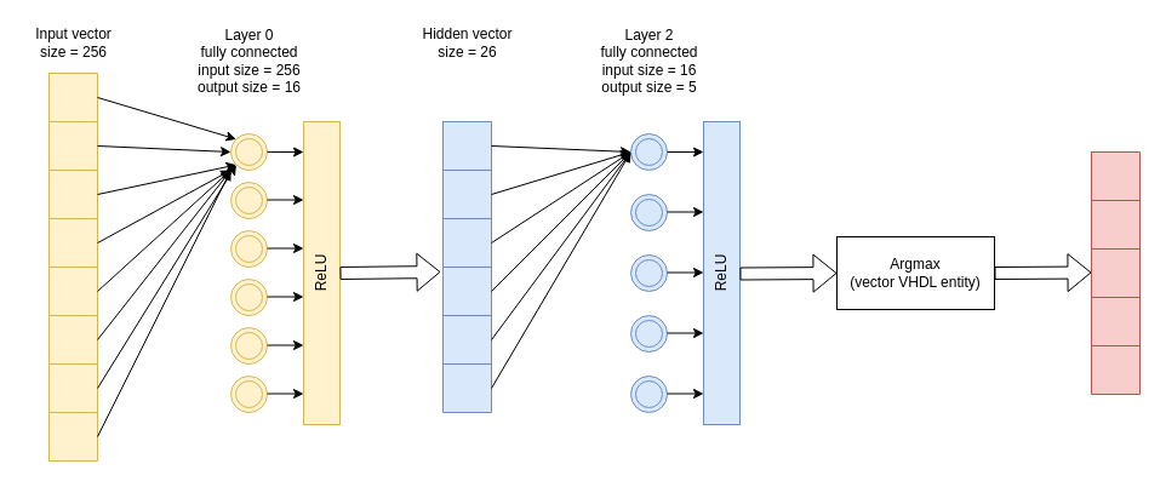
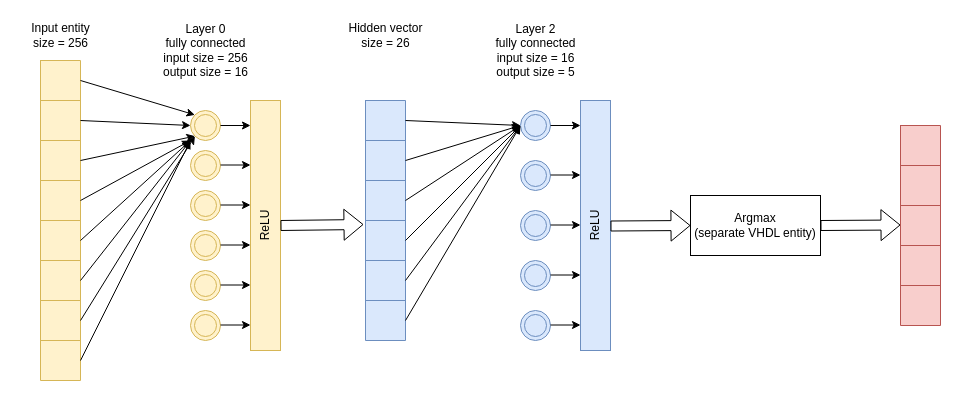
  <mxCell id="0" />
  <mxCell id="1" parent="0" />
  <mxCell id="2" value="" style="shape=table;html=1;whiteSpace=wrap;startSize=0;container=1;collapsible=0;childLayout=tableLayout;rowLines=1;fixedRows=0;fillColor=#fff2cc;strokeColor=#d6b656;" vertex="1" parent="1"><mxGeometry x="40" y="60" width="40" height="320" as="geometry" /></mxCell>
  <mxCell id="3" value="" style="shape=partialRectangle;html=1;whiteSpace=wrap;collapsible=0;dropTarget=0;pointerEvents=0;fillColor=none;top=0;left=0;bottom=0;right=0;points=[[0,0.5],[1,0.5]];portConstraint=eastwest;" vertex="1" parent="2"><mxGeometry width="40" height="40" as="geometry" /></mxCell>
  <mxCell id="4" value="" style="shape=partialRectangle;html=1;whiteSpace=wrap;connectable=0;fillColor=none;top=0;left=0;bottom=0;right=0;overflow=hidden;" vertex="1" parent="3"><mxGeometry width="40" height="40" as="geometry" /></mxCell>
  <mxCell id="5" value="" style="shape=partialRectangle;html=1;whiteSpace=wrap;collapsible=0;dropTarget=0;pointerEvents=0;fillColor=none;top=0;left=0;bottom=0;right=0;points=[[0,0.5],[1,0.5]];portConstraint=eastwest;" vertex="1" parent="2"><mxGeometry y="40" width="40" height="40" as="geometry" /></mxCell>
  <mxCell id="6" value="" style="shape=partialRectangle;html=1;whiteSpace=wrap;connectable=0;fillColor=none;top=0;left=0;bottom=0;right=0;overflow=hidden;" vertex="1" parent="5"><mxGeometry width="40" height="40" as="geometry" /></mxCell>
  <mxCell id="7" style="shape=partialRectangle;html=1;whiteSpace=wrap;collapsible=0;dropTarget=0;pointerEvents=0;fillColor=none;top=0;left=0;bottom=0;right=0;points=[[0,0.5],[1,0.5]];portConstraint=eastwest;" vertex="1" parent="2"><mxGeometry y="80" width="40" height="40" as="geometry" /></mxCell>
  <mxCell id="8" style="shape=partialRectangle;html=1;whiteSpace=wrap;connectable=0;fillColor=none;top=0;left=0;bottom=0;right=0;overflow=hidden;" vertex="1" parent="7"><mxGeometry width="40" height="40" as="geometry" /></mxCell>
  <mxCell id="9" style="shape=partialRectangle;html=1;whiteSpace=wrap;collapsible=0;dropTarget=0;pointerEvents=0;fillColor=none;top=0;left=0;bottom=0;right=0;points=[[0,0.5],[1,0.5]];portConstraint=eastwest;" vertex="1" parent="2"><mxGeometry y="120" width="40" height="40" as="geometry" /></mxCell>
  <mxCell id="10" style="shape=partialRectangle;html=1;whiteSpace=wrap;connectable=0;fillColor=none;top=0;left=0;bottom=0;right=0;overflow=hidden;" vertex="1" parent="9"><mxGeometry width="40" height="40" as="geometry" /></mxCell>
  <mxCell id="11" style="shape=partialRectangle;html=1;whiteSpace=wrap;collapsible=0;dropTarget=0;pointerEvents=0;fillColor=none;top=0;left=0;bottom=0;right=0;points=[[0,0.5],[1,0.5]];portConstraint=eastwest;" vertex="1" parent="2"><mxGeometry y="160" width="40" height="40" as="geometry" /></mxCell>
  <mxCell id="12" style="shape=partialRectangle;html=1;whiteSpace=wrap;connectable=0;fillColor=none;top=0;left=0;bottom=0;right=0;overflow=hidden;" vertex="1" parent="11"><mxGeometry width="40" height="40" as="geometry" /></mxCell>
  <mxCell id="13" style="shape=partialRectangle;html=1;whiteSpace=wrap;collapsible=0;dropTarget=0;pointerEvents=0;fillColor=none;top=0;left=0;bottom=0;right=0;points=[[0,0.5],[1,0.5]];portConstraint=eastwest;" vertex="1" parent="2"><mxGeometry y="200" width="40" height="40" as="geometry" /></mxCell>
  <mxCell id="14" style="shape=partialRectangle;html=1;whiteSpace=wrap;connectable=0;fillColor=none;top=0;left=0;bottom=0;right=0;overflow=hidden;" vertex="1" parent="13"><mxGeometry width="40" height="40" as="geometry" /></mxCell>
  <mxCell id="15" style="shape=partialRectangle;html=1;whiteSpace=wrap;collapsible=0;dropTarget=0;pointerEvents=0;fillColor=none;top=0;left=0;bottom=0;right=0;points=[[0,0.5],[1,0.5]];portConstraint=eastwest;" vertex="1" parent="2"><mxGeometry y="240" width="40" height="40" as="geometry" /></mxCell>
  <mxCell id="16" style="shape=partialRectangle;html=1;whiteSpace=wrap;connectable=0;fillColor=none;top=0;left=0;bottom=0;right=0;overflow=hidden;" vertex="1" parent="15"><mxGeometry width="40" height="40" as="geometry" /></mxCell>
  <mxCell id="17" value="" style="shape=partialRectangle;html=1;whiteSpace=wrap;collapsible=0;dropTarget=0;pointerEvents=0;fillColor=none;top=0;left=0;bottom=0;right=0;points=[[0,0.5],[1,0.5]];portConstraint=eastwest;" vertex="1" parent="2"><mxGeometry y="280" width="40" height="40" as="geometry" /></mxCell>
  <mxCell id="18" value="" style="shape=partialRectangle;html=1;whiteSpace=wrap;connectable=0;fillColor=none;top=0;left=0;bottom=0;right=0;overflow=hidden;" vertex="1" parent="17"><mxGeometry width="40" height="40" as="geometry" /></mxCell>
- <mxCell id="19" value="Input vector&lt;br&gt;size = 256" style="text;html=1;align=center;verticalAlign=middle;resizable=0;points=[];autosize=1;strokeColor=none;" vertex="1" parent="1"><mxGeometry x="20" y="20" width="80" height="30" as="geometry" /></mxCell>
+ <mxCell id="19" value="Input entity&lt;br&gt;size = 256" style="text;html=1;align=center;verticalAlign=middle;resizable=0;points=[];autosize=1;strokeColor=none;" vertex="1" parent="1"><mxGeometry x="20" y="20" width="80" height="30" as="geometry" /></mxCell>
  <mxCell id="20" value="" style="ellipse;shape=doubleEllipse;whiteSpace=wrap;html=1;aspect=fixed;fillColor=#fff2cc;strokeColor=#d6b656;" vertex="1" parent="1"><mxGeometry x="190" y="110" width="30" height="30" as="geometry" /></mxCell>
  <mxCell id="21" value="" style="ellipse;shape=doubleEllipse;whiteSpace=wrap;html=1;aspect=fixed;fillColor=#fff2cc;strokeColor=#d6b656;" vertex="1" parent="1"><mxGeometry x="190" y="150" width="30" height="30" as="geometry" /></mxCell>
  <mxCell id="22" value="" style="ellipse;shape=doubleEllipse;whiteSpace=wrap;html=1;aspect=fixed;fillColor=#fff2cc;strokeColor=#d6b656;" vertex="1" parent="1"><mxGeometry x="190" y="190" width="30" height="30" as="geometry" /></mxCell>
  <mxCell id="23" value="" style="ellipse;shape=doubleEllipse;whiteSpace=wrap;html=1;aspect=fixed;fillColor=#fff2cc;strokeColor=#d6b656;" vertex="1" parent="1"><mxGeometry x="190" y="230" width="30" height="30" as="geometry" /></mxCell>
  <mxCell id="24" value="" style="ellipse;shape=doubleEllipse;whiteSpace=wrap;html=1;aspect=fixed;fillColor=#fff2cc;strokeColor=#d6b656;" vertex="1" parent="1"><mxGeometry x="190" y="270" width="30" height="30" as="geometry" /></mxCell>
  <mxCell id="25" value="" style="ellipse;shape=doubleEllipse;whiteSpace=wrap;html=1;aspect=fixed;fillColor=#fff2cc;strokeColor=#d6b656;" vertex="1" parent="1"><mxGeometry x="190" y="310" width="30" height="30" as="geometry" /></mxCell>
  <mxCell id="26" value="" style="endArrow=classic;html=1;exitX=1;exitY=0.5;exitDx=0;exitDy=0;entryX=0;entryY=0;entryDx=0;entryDy=0;" edge="1" parent="1" source="3" target="20"><mxGeometry width="50" height="50" relative="1" as="geometry"><mxPoint x="360" y="140" as="sourcePoint" /><mxPoint x="410" y="90" as="targetPoint" /></mxGeometry></mxCell>
  <mxCell id="27" value="" style="endArrow=classic;html=1;exitX=1;exitY=0.5;exitDx=0;exitDy=0;entryX=0;entryY=0.5;entryDx=0;entryDy=0;" edge="1" parent="1" source="5" target="20"><mxGeometry width="50" height="50" relative="1" as="geometry"><mxPoint x="90" y="90" as="sourcePoint" /><mxPoint x="204.393" y="124.393" as="targetPoint" /></mxGeometry></mxCell>
  <mxCell id="28" value="" style="endArrow=classic;html=1;exitX=1;exitY=0.5;exitDx=0;exitDy=0;entryX=0;entryY=1;entryDx=0;entryDy=0;" edge="1" parent="1" source="7" target="20"><mxGeometry width="50" height="50" relative="1" as="geometry"><mxPoint x="100" y="100" as="sourcePoint" /><mxPoint x="214.393" y="134.393" as="targetPoint" /></mxGeometry></mxCell>
  <mxCell id="29" value="" style="endArrow=classic;html=1;exitX=1;exitY=0.5;exitDx=0;exitDy=0;" edge="1" parent="1" source="9"><mxGeometry width="50" height="50" relative="1" as="geometry"><mxPoint x="90" y="170" as="sourcePoint" /><mxPoint x="190" y="140" as="targetPoint" /></mxGeometry></mxCell>
  <mxCell id="30" value="" style="endArrow=classic;html=1;exitX=1;exitY=0.5;exitDx=0;exitDy=0;" edge="1" parent="1" source="11"><mxGeometry width="50" height="50" relative="1" as="geometry"><mxPoint x="100" y="180" as="sourcePoint" /><mxPoint x="190" y="140" as="targetPoint" /></mxGeometry></mxCell>
  <mxCell id="31" value="" style="endArrow=classic;html=1;exitX=1;exitY=0.5;exitDx=0;exitDy=0;" edge="1" parent="1" source="13"><mxGeometry width="50" height="50" relative="1" as="geometry"><mxPoint x="110" y="190" as="sourcePoint" /><mxPoint x="190" y="140" as="targetPoint" /></mxGeometry></mxCell>
  <mxCell id="32" value="" style="endArrow=classic;html=1;exitX=1;exitY=0.5;exitDx=0;exitDy=0;entryX=0;entryY=1;entryDx=0;entryDy=0;" edge="1" parent="1" source="15" target="20"><mxGeometry width="50" height="50" relative="1" as="geometry"><mxPoint x="120" y="150" as="sourcePoint" /><mxPoint x="234.393" y="125.607" as="targetPoint" /></mxGeometry></mxCell>
  <mxCell id="33" value="" style="endArrow=classic;html=1;exitX=1;exitY=0.5;exitDx=0;exitDy=0;" edge="1" parent="1" source="17"><mxGeometry width="50" height="50" relative="1" as="geometry"><mxPoint x="130" y="210" as="sourcePoint" /><mxPoint x="190" y="140" as="targetPoint" /></mxGeometry></mxCell>
  <mxCell id="34" value="Layer 0&lt;br&gt;fully connected&lt;br&gt;input size = 256&lt;br&gt;output size = 16" style="text;html=1;align=center;verticalAlign=middle;resizable=0;points=[];autosize=1;strokeColor=none;" vertex="1" parent="1"><mxGeometry x="155" y="20" width="100" height="60" as="geometry" /></mxCell>
  <mxCell id="35" value="" style="shape=table;html=1;whiteSpace=wrap;startSize=0;container=1;collapsible=0;childLayout=tableLayout;rowLines=1;fixedRows=0;fillColor=#dae8fc;strokeColor=#6c8ebf;" vertex="1" parent="1"><mxGeometry x="365" y="100" width="40" height="240" as="geometry" /></mxCell>
  <mxCell id="36" value="" style="shape=partialRectangle;html=1;whiteSpace=wrap;collapsible=0;dropTarget=0;pointerEvents=0;fillColor=none;top=0;left=0;bottom=0;right=0;points=[[0,0.5],[1,0.5]];portConstraint=eastwest;" vertex="1" parent="35"><mxGeometry width="40" height="40" as="geometry" /></mxCell>
  <mxCell id="37" value="" style="shape=partialRectangle;html=1;whiteSpace=wrap;connectable=0;fillColor=none;top=0;left=0;bottom=0;right=0;overflow=hidden;" vertex="1" parent="36"><mxGeometry width="40" height="40" as="geometry" /></mxCell>
  <mxCell id="38" value="" style="shape=partialRectangle;html=1;whiteSpace=wrap;collapsible=0;dropTarget=0;pointerEvents=0;fillColor=none;top=0;left=0;bottom=0;right=0;points=[[0,0.5],[1,0.5]];portConstraint=eastwest;" vertex="1" parent="35"><mxGeometry y="40" width="40" height="40" as="geometry" /></mxCell>
  <mxCell id="39" value="" style="shape=partialRectangle;html=1;whiteSpace=wrap;connectable=0;fillColor=none;top=0;left=0;bottom=0;right=0;overflow=hidden;" vertex="1" parent="38"><mxGeometry width="40" height="40" as="geometry" /></mxCell>
  <mxCell id="40" style="shape=partialRectangle;html=1;whiteSpace=wrap;collapsible=0;dropTarget=0;pointerEvents=0;fillColor=none;top=0;left=0;bottom=0;right=0;points=[[0,0.5],[1,0.5]];portConstraint=eastwest;" vertex="1" parent="35"><mxGeometry y="80" width="40" height="40" as="geometry" /></mxCell>
  <mxCell id="41" style="shape=partialRectangle;html=1;whiteSpace=wrap;connectable=0;fillColor=none;top=0;left=0;bottom=0;right=0;overflow=hidden;" vertex="1" parent="40"><mxGeometry width="40" height="40" as="geometry" /></mxCell>
  <mxCell id="42" style="shape=partialRectangle;html=1;whiteSpace=wrap;collapsible=0;dropTarget=0;pointerEvents=0;fillColor=none;top=0;left=0;bottom=0;right=0;points=[[0,0.5],[1,0.5]];portConstraint=eastwest;" vertex="1" parent="35"><mxGeometry y="120" width="40" height="40" as="geometry" /></mxCell>
  <mxCell id="43" style="shape=partialRectangle;html=1;whiteSpace=wrap;connectable=0;fillColor=none;top=0;left=0;bottom=0;right=0;overflow=hidden;" vertex="1" parent="42"><mxGeometry width="40" height="40" as="geometry" /></mxCell>
  <mxCell id="44" style="shape=partialRectangle;html=1;whiteSpace=wrap;collapsible=0;dropTarget=0;pointerEvents=0;fillColor=none;top=0;left=0;bottom=0;right=0;points=[[0,0.5],[1,0.5]];portConstraint=eastwest;" vertex="1" parent="35"><mxGeometry y="160" width="40" height="40" as="geometry" /></mxCell>
  <mxCell id="45" style="shape=partialRectangle;html=1;whiteSpace=wrap;connectable=0;fillColor=none;top=0;left=0;bottom=0;right=0;overflow=hidden;" vertex="1" parent="44"><mxGeometry width="40" height="40" as="geometry" /></mxCell>
  <mxCell id="46" style="shape=partialRectangle;html=1;whiteSpace=wrap;collapsible=0;dropTarget=0;pointerEvents=0;fillColor=none;top=0;left=0;bottom=0;right=0;points=[[0,0.5],[1,0.5]];portConstraint=eastwest;" vertex="1" parent="35"><mxGeometry y="200" width="40" height="40" as="geometry" /></mxCell>
  <mxCell id="47" style="shape=partialRectangle;html=1;whiteSpace=wrap;connectable=0;fillColor=none;top=0;left=0;bottom=0;right=0;overflow=hidden;" vertex="1" parent="46"><mxGeometry width="40" height="40" as="geometry" /></mxCell>
  <mxCell id="48" value="ReLU" style="rounded=0;whiteSpace=wrap;html=1;horizontal=0;fillColor=#fff2cc;strokeColor=#d6b656;" vertex="1" parent="1"><mxGeometry x="250" y="100" width="30" height="250" as="geometry" /></mxCell>
  <mxCell id="49" value="" style="endArrow=classic;html=1;exitX=1;exitY=0.5;exitDx=0;exitDy=0;" edge="1" parent="1" source="20"><mxGeometry width="50" height="50" relative="1" as="geometry"><mxPoint x="360" y="120" as="sourcePoint" /><mxPoint x="250" y="125" as="targetPoint" /></mxGeometry></mxCell>
  <mxCell id="50" value="" style="endArrow=classic;html=1;exitX=1;exitY=0.5;exitDx=0;exitDy=0;" edge="1" parent="1"><mxGeometry width="50" height="50" relative="1" as="geometry"><mxPoint x="220" y="164.5" as="sourcePoint" /><mxPoint x="250" y="164.5" as="targetPoint" /></mxGeometry></mxCell>
  <mxCell id="51" value="" style="endArrow=classic;html=1;exitX=1;exitY=0.5;exitDx=0;exitDy=0;" edge="1" parent="1"><mxGeometry width="50" height="50" relative="1" as="geometry"><mxPoint x="220" y="204.5" as="sourcePoint" /><mxPoint x="250" y="204.5" as="targetPoint" /></mxGeometry></mxCell>
  <mxCell id="52" value="" style="endArrow=classic;html=1;exitX=1;exitY=0.5;exitDx=0;exitDy=0;" edge="1" parent="1"><mxGeometry width="50" height="50" relative="1" as="geometry"><mxPoint x="220" y="244.5" as="sourcePoint" /><mxPoint x="250" y="244.5" as="targetPoint" /></mxGeometry></mxCell>
  <mxCell id="53" value="" style="endArrow=classic;html=1;exitX=1;exitY=0.5;exitDx=0;exitDy=0;" edge="1" parent="1"><mxGeometry width="50" height="50" relative="1" as="geometry"><mxPoint x="220" y="284.5" as="sourcePoint" /><mxPoint x="250" y="284.5" as="targetPoint" /></mxGeometry></mxCell>
  <mxCell id="54" value="" style="endArrow=classic;html=1;exitX=1;exitY=0.5;exitDx=0;exitDy=0;" edge="1" parent="1"><mxGeometry width="50" height="50" relative="1" as="geometry"><mxPoint x="220" y="324.5" as="sourcePoint" /><mxPoint x="250" y="324.5" as="targetPoint" /></mxGeometry></mxCell>
  <mxCell id="55" value="" style="shape=flexArrow;endArrow=classic;html=1;exitX=1;exitY=0.5;exitDx=0;exitDy=0;entryX=-0.05;entryY=0.1;entryDx=0;entryDy=0;entryPerimeter=0;" edge="1" parent="1" source="48" target="42"><mxGeometry width="50" height="50" relative="1" as="geometry"><mxPoint x="360" y="120" as="sourcePoint" /><mxPoint x="410" y="70" as="targetPoint" /></mxGeometry></mxCell>
  <mxCell id="56" value="Hidden vector&lt;br&gt;size = 26" style="text;html=1;align=center;verticalAlign=middle;resizable=0;points=[];autosize=1;strokeColor=none;" vertex="1" parent="1"><mxGeometry x="340" y="20" width="90" height="30" as="geometry" /></mxCell>
  <mxCell id="57" value="" style="ellipse;shape=doubleEllipse;whiteSpace=wrap;html=1;aspect=fixed;fillColor=#dae8fc;strokeColor=#6c8ebf;" vertex="1" parent="1"><mxGeometry x="520" y="110" width="30" height="30" as="geometry" /></mxCell>
  <mxCell id="58" value="" style="ellipse;shape=doubleEllipse;whiteSpace=wrap;html=1;aspect=fixed;fillColor=#dae8fc;strokeColor=#6c8ebf;" vertex="1" parent="1"><mxGeometry x="520" y="160" width="30" height="30" as="geometry" /></mxCell>
  <mxCell id="59" value="" style="ellipse;shape=doubleEllipse;whiteSpace=wrap;html=1;aspect=fixed;fillColor=#dae8fc;strokeColor=#6c8ebf;" vertex="1" parent="1"><mxGeometry x="520" y="210" width="30" height="30" as="geometry" /></mxCell>
  <mxCell id="60" value="" style="ellipse;shape=doubleEllipse;whiteSpace=wrap;html=1;aspect=fixed;fillColor=#dae8fc;strokeColor=#6c8ebf;" vertex="1" parent="1"><mxGeometry x="520" y="260" width="30" height="30" as="geometry" /></mxCell>
  <mxCell id="61" value="" style="ellipse;shape=doubleEllipse;whiteSpace=wrap;html=1;aspect=fixed;fillColor=#dae8fc;strokeColor=#6c8ebf;" vertex="1" parent="1"><mxGeometry x="520" y="310" width="30" height="30" as="geometry" /></mxCell>
  <mxCell id="62" value="ReLU" style="rounded=0;whiteSpace=wrap;html=1;horizontal=0;fillColor=#dae8fc;strokeColor=#6c8ebf;" vertex="1" parent="1"><mxGeometry x="580" y="100" width="30" height="250" as="geometry" /></mxCell>
  <mxCell id="63" value="" style="endArrow=classic;html=1;exitX=1;exitY=0.5;exitDx=0;exitDy=0;" edge="1" parent="1" source="57"><mxGeometry width="50" height="50" relative="1" as="geometry"><mxPoint x="690" y="120" as="sourcePoint" /><mxPoint x="580" y="125" as="targetPoint" /></mxGeometry></mxCell>
  <mxCell id="64" value="" style="endArrow=classic;html=1;exitX=1;exitY=0.5;exitDx=0;exitDy=0;" edge="1" parent="1"><mxGeometry width="50" height="50" relative="1" as="geometry"><mxPoint x="550" y="174.5" as="sourcePoint" /><mxPoint x="580" y="174.5" as="targetPoint" /></mxGeometry></mxCell>
  <mxCell id="65" value="" style="endArrow=classic;html=1;exitX=1;exitY=0.5;exitDx=0;exitDy=0;" edge="1" parent="1"><mxGeometry width="50" height="50" relative="1" as="geometry"><mxPoint x="550" y="224.5" as="sourcePoint" /><mxPoint x="580" y="224.5" as="targetPoint" /></mxGeometry></mxCell>
  <mxCell id="66" value="" style="endArrow=classic;html=1;exitX=1;exitY=0.5;exitDx=0;exitDy=0;" edge="1" parent="1"><mxGeometry width="50" height="50" relative="1" as="geometry"><mxPoint x="550" y="274.5" as="sourcePoint" /><mxPoint x="580" y="274.5" as="targetPoint" /></mxGeometry></mxCell>
  <mxCell id="67" value="" style="endArrow=classic;html=1;exitX=1;exitY=0.5;exitDx=0;exitDy=0;" edge="1" parent="1"><mxGeometry width="50" height="50" relative="1" as="geometry"><mxPoint x="550" y="324.5" as="sourcePoint" /><mxPoint x="580" y="324.5" as="targetPoint" /></mxGeometry></mxCell>
  <mxCell id="68" value="" style="endArrow=classic;html=1;entryX=0;entryY=0.5;entryDx=0;entryDy=0;exitX=1;exitY=0.5;exitDx=0;exitDy=0;" edge="1" parent="1" source="36" target="57"><mxGeometry width="50" height="50" relative="1" as="geometry"><mxPoint x="360" y="110" as="sourcePoint" /><mxPoint x="410" y="60" as="targetPoint" /></mxGeometry></mxCell>
  <mxCell id="69" value="" style="endArrow=classic;html=1;entryX=0;entryY=0.5;entryDx=0;entryDy=0;exitX=1;exitY=0.5;exitDx=0;exitDy=0;" edge="1" parent="1" source="38" target="57"><mxGeometry width="50" height="50" relative="1" as="geometry"><mxPoint x="415" y="130" as="sourcePoint" /><mxPoint x="530" y="135" as="targetPoint" /></mxGeometry></mxCell>
  <mxCell id="70" value="" style="endArrow=classic;html=1;entryX=0;entryY=0.5;entryDx=0;entryDy=0;exitX=1;exitY=0.5;exitDx=0;exitDy=0;" edge="1" parent="1" source="40" target="57"><mxGeometry width="50" height="50" relative="1" as="geometry"><mxPoint x="425" y="140" as="sourcePoint" /><mxPoint x="540" y="145" as="targetPoint" /></mxGeometry></mxCell>
  <mxCell id="71" value="" style="endArrow=classic;html=1;entryX=0;entryY=0.5;entryDx=0;entryDy=0;exitX=1;exitY=0.5;exitDx=0;exitDy=0;" edge="1" parent="1" source="42" target="57"><mxGeometry width="50" height="50" relative="1" as="geometry"><mxPoint x="435" y="150" as="sourcePoint" /><mxPoint x="550" y="155" as="targetPoint" /></mxGeometry></mxCell>
  <mxCell id="72" value="" style="endArrow=classic;html=1;entryX=0;entryY=0.5;entryDx=0;entryDy=0;exitX=1;exitY=0.5;exitDx=0;exitDy=0;" edge="1" parent="1" source="44" target="57"><mxGeometry width="50" height="50" relative="1" as="geometry"><mxPoint x="445" y="160" as="sourcePoint" /><mxPoint x="560" y="165" as="targetPoint" /></mxGeometry></mxCell>
  <mxCell id="73" value="" style="endArrow=classic;html=1;entryX=0;entryY=0.5;entryDx=0;entryDy=0;exitX=1;exitY=0.5;exitDx=0;exitDy=0;" edge="1" parent="1" source="46" target="57"><mxGeometry width="50" height="50" relative="1" as="geometry"><mxPoint x="455" y="170" as="sourcePoint" /><mxPoint x="570" y="175" as="targetPoint" /></mxGeometry></mxCell>
  <mxCell id="74" value="Layer 2&lt;br&gt;fully connected&lt;br&gt;input size = 16&lt;br&gt;output size = 5" style="text;html=1;align=center;verticalAlign=middle;resizable=0;points=[];autosize=1;strokeColor=none;" vertex="1" parent="1"><mxGeometry x="485" y="20" width="100" height="60" as="geometry" /></mxCell>
- <mxCell id="75" value="Argmax&lt;br&gt;(vector VHDL entity)" style="rounded=0;whiteSpace=wrap;html=1;" vertex="1" parent="1"><mxGeometry x="690" y="195" width="130" height="60" as="geometry" /></mxCell>
+ <mxCell id="75" value="Argmax&lt;br&gt;(separate VHDL entity)" style="rounded=0;whiteSpace=wrap;html=1;" vertex="1" parent="1"><mxGeometry x="690" y="195" width="130" height="60" as="geometry" /></mxCell>
  <mxCell id="76" value="" style="shape=flexArrow;endArrow=classic;html=1;exitX=1;exitY=0.5;exitDx=0;exitDy=0;entryX=0;entryY=0.5;entryDx=0;entryDy=0;" edge="1" parent="1" target="75"><mxGeometry width="50" height="50" relative="1" as="geometry"><mxPoint x="610" y="225.5" as="sourcePoint" /><mxPoint x="693" y="224.5" as="targetPoint" /></mxGeometry></mxCell>
  <mxCell id="77" value="" style="shape=table;html=1;whiteSpace=wrap;startSize=0;container=1;collapsible=0;childLayout=tableLayout;rowLines=1;fixedRows=0;fillColor=#f8cecc;strokeColor=#b85450;" vertex="1" parent="1"><mxGeometry x="900" y="125" width="40" height="200" as="geometry" /></mxCell>
  <mxCell id="78" value="" style="shape=partialRectangle;html=1;whiteSpace=wrap;collapsible=0;dropTarget=0;pointerEvents=0;fillColor=none;top=0;left=0;bottom=0;right=0;points=[[0,0.5],[1,0.5]];portConstraint=eastwest;" vertex="1" parent="77"><mxGeometry width="40" height="40" as="geometry" /></mxCell>
  <mxCell id="79" value="" style="shape=partialRectangle;html=1;whiteSpace=wrap;connectable=0;fillColor=none;top=0;left=0;bottom=0;right=0;overflow=hidden;" vertex="1" parent="78"><mxGeometry width="40" height="40" as="geometry" /></mxCell>
  <mxCell id="80" value="" style="shape=partialRectangle;html=1;whiteSpace=wrap;collapsible=0;dropTarget=0;pointerEvents=0;fillColor=none;top=0;left=0;bottom=0;right=0;points=[[0,0.5],[1,0.5]];portConstraint=eastwest;" vertex="1" parent="77"><mxGeometry y="40" width="40" height="40" as="geometry" /></mxCell>
  <mxCell id="81" value="" style="shape=partialRectangle;html=1;whiteSpace=wrap;connectable=0;fillColor=none;top=0;left=0;bottom=0;right=0;overflow=hidden;" vertex="1" parent="80"><mxGeometry width="40" height="40" as="geometry" /></mxCell>
  <mxCell id="82" style="shape=partialRectangle;html=1;whiteSpace=wrap;collapsible=0;dropTarget=0;pointerEvents=0;fillColor=none;top=0;left=0;bottom=0;right=0;points=[[0,0.5],[1,0.5]];portConstraint=eastwest;" vertex="1" parent="77"><mxGeometry y="80" width="40" height="40" as="geometry" /></mxCell>
  <mxCell id="83" style="shape=partialRectangle;html=1;whiteSpace=wrap;connectable=0;fillColor=none;top=0;left=0;bottom=0;right=0;overflow=hidden;" vertex="1" parent="82"><mxGeometry width="40" height="40" as="geometry" /></mxCell>
  <mxCell id="84" style="shape=partialRectangle;html=1;whiteSpace=wrap;collapsible=0;dropTarget=0;pointerEvents=0;fillColor=none;top=0;left=0;bottom=0;right=0;points=[[0,0.5],[1,0.5]];portConstraint=eastwest;" vertex="1" parent="77"><mxGeometry y="120" width="40" height="40" as="geometry" /></mxCell>
  <mxCell id="85" style="shape=partialRectangle;html=1;whiteSpace=wrap;connectable=0;fillColor=none;top=0;left=0;bottom=0;right=0;overflow=hidden;" vertex="1" parent="84"><mxGeometry width="40" height="40" as="geometry" /></mxCell>
  <mxCell id="86" style="shape=partialRectangle;html=1;whiteSpace=wrap;collapsible=0;dropTarget=0;pointerEvents=0;fillColor=none;top=0;left=0;bottom=0;right=0;points=[[0,0.5],[1,0.5]];portConstraint=eastwest;" vertex="1" parent="77"><mxGeometry y="160" width="40" height="40" as="geometry" /></mxCell>
  <mxCell id="87" style="shape=partialRectangle;html=1;whiteSpace=wrap;connectable=0;fillColor=none;top=0;left=0;bottom=0;right=0;overflow=hidden;" vertex="1" parent="86"><mxGeometry width="40" height="40" as="geometry" /></mxCell>
  <mxCell id="88" value="" style="shape=flexArrow;endArrow=classic;html=1;exitX=1;exitY=0.5;exitDx=0;exitDy=0;entryX=0;entryY=0.5;entryDx=0;entryDy=0;" edge="1" parent="1"><mxGeometry width="50" height="50" relative="1" as="geometry"><mxPoint x="820" y="225" as="sourcePoint" /><mxPoint x="900" y="224.5" as="targetPoint" /></mxGeometry></mxCell>
